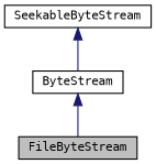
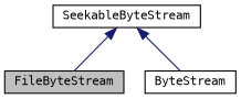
  digraph {
    fontname="DejaVu Sans Mono"
    node [color=black fillcolor=white fontname="DejaVu Sans Mono" fontsize=10 shape=record style=filled]
    edge [color=midnightblue dir=back fontname="DejaVu Sans Mono" fontsize=10 labelfontname=Helvetica labelfontsize=10 style=solid]
    n1 [fillcolor=grey75 fontcolor=black height=0.2 label=FileByteStream width=0.4]
    n2 [height=0.2 label=SeekableByteStream width=0.4]
    n3 [height=0.2 label=ByteStream width=0.4]
-   n3 -> n1
+   n2 -> n1
    n2 -> n3
  }
